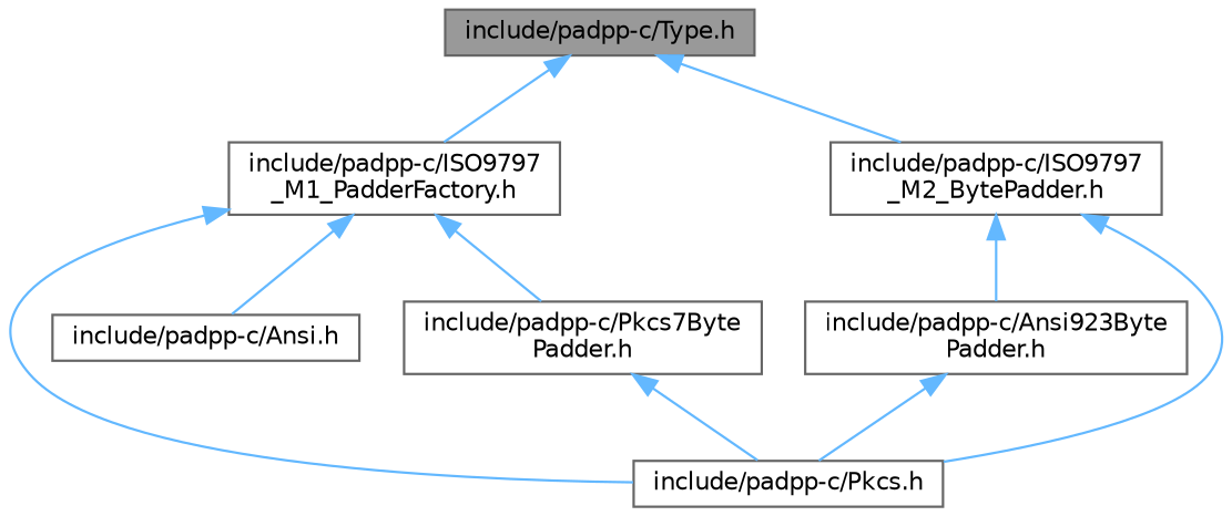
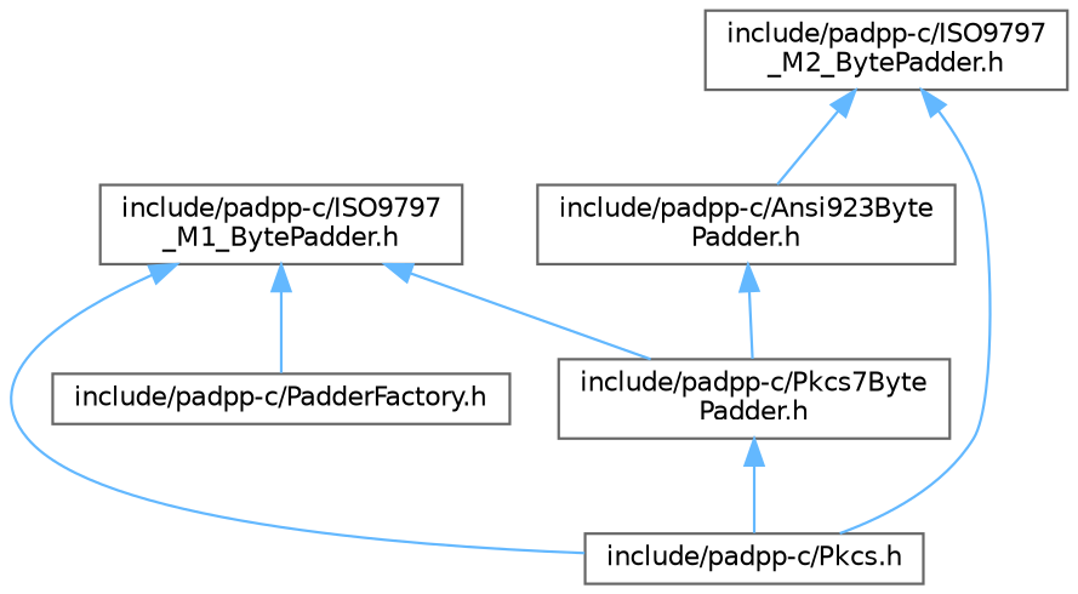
  digraph {
    node [color=grey40 fillcolor=white fontname=Helvetica fontsize=10 shape=box style=filled]
    edge [color=steelblue1 dir=back fontname=Helvetica fontsize=10 labelfontname=Helvetica labelfontsize=10 style=solid]
-   n1 [color=gray40 fillcolor=grey60 fontcolor=black height=0.2 label="include/padpp-c/Type.h" width=0.4]
-   n2 [height=0.2 label="include/padpp-c/ISO9797\l_M1_PadderFactory.h" width=0.4]
+   n2 [height=0.2 label="include/padpp-c/ISO9797\l_M1_BytePadder.h" width=0.4]
    n3 [height=0.2 label="include/padpp-c/ISO9797\l_M2_BytePadder.h" width=0.4]
    n4 [height=0.2 label="include/padpp-c/Ansi923Byte\lPadder.h" width=0.4]
    n5 [height=0.2 label="include/padpp-c/Pkcs.h" width=0.4]
-   n6 [height=0.2 label="include/padpp-c/Ansi.h" width=0.4]
+   n6 [height=0.2 label="include/padpp-c/PadderFactory.h" width=0.4]
    n7 [height=0.2 label="include/padpp-c/Pkcs7Byte\lPadder.h" width=0.4]
-   n1 -> n2
-   n1 -> n3
    n2 -> n5
    n2 -> n6
    n2 -> n7
    n3 -> n4
    n3 -> n5
-   n4 -> n5
+   n4 -> n7
    n7 -> n5
  }
